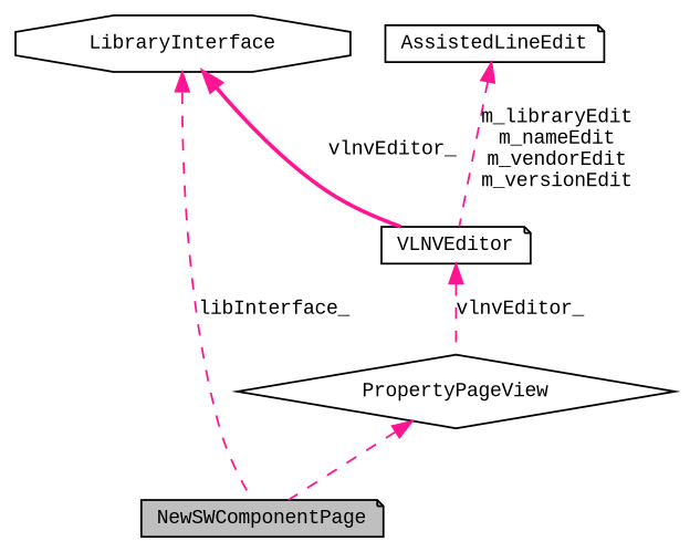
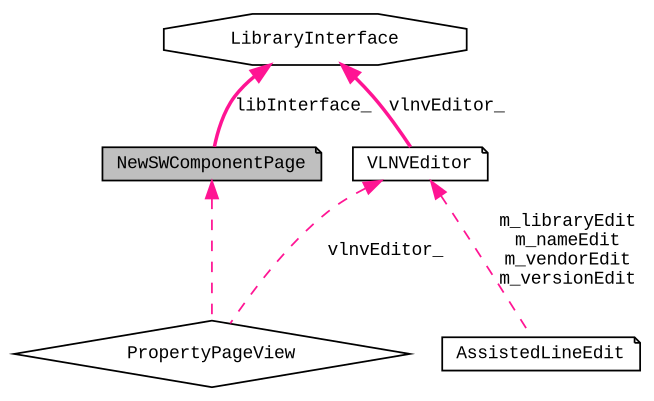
  digraph {
    fontname="Liberation Mono"
    node [color=black fontname="Liberation Mono" fontsize=10 shape=note]
    edge [color=deeppink dir=back fontname="Liberation Mono" fontsize=10 labelfontname=FreeSans labelfontsize=10 style=dashed]
    n1 [fillcolor=grey75 fontcolor=black height=0.2 label=NewSWComponentPage style=filled width=0.4]
    n2 [height=0.2 label=PropertyPageView shape=diamond width=0.4]
    n3 [height=0.2 label=LibraryInterface shape=octagon width=0.4]
    n4 [height=0.2 label=VLNVEditor width=0.4]
    n5 [height=0.2 label=AssistedLineEdit width=0.4]
-   n2 -> n1
-   n3 -> n1 [label=libInterface_]
+   n1 -> n2
+   n3 -> n1 [label=libInterface_ style=bold]
    n3 -> n4 [label=vlnvEditor_ style=bold]
    n4 -> n2 [label=vlnvEditor_]
-   n5 -> n4 [label="m_libraryEdit\nm_nameEdit\nm_vendorEdit\nm_versionEdit"]
+   n4 -> n5 [label="m_libraryEdit\nm_nameEdit\nm_vendorEdit\nm_versionEdit"]
  }
